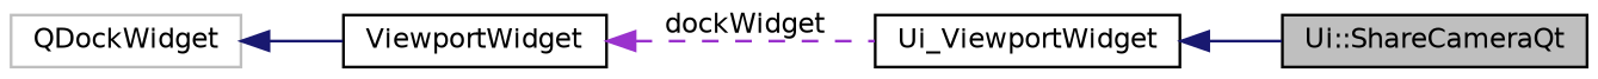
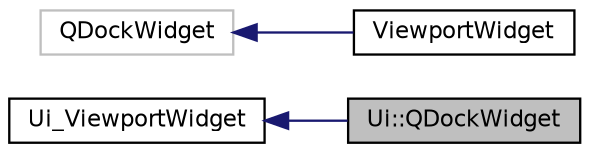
  digraph {
    rankdir=LR
    node [color=black fillcolor=white fontname=Helvetica fontsize=10 shape=record style=filled]
    edge [color=midnightblue dir=back fontname=Helvetica fontsize=10 labelfontname=Helvetica labelfontsize=10 style=solid]
-   n1 [fillcolor=grey75 fontcolor=black height=0.2 label="Ui::ShareCameraQt" width=0.4]
+   n1 [fillcolor=grey75 fontcolor=black height=0.2 label="Ui::QDockWidget" width=0.4]
    n2 [height=0.2 label=Ui_ViewportWidget width=0.4]
    n3 [height=0.2 label=ViewportWidget width=0.4]
    n4 [color=grey75 height=0.2 label=QDockWidget width=0.4]
    n2 -> n1
-   n3 -> n2 [color=darkorchid3 label=" dockWidget" style=dashed]
    n4 -> n3
  }
